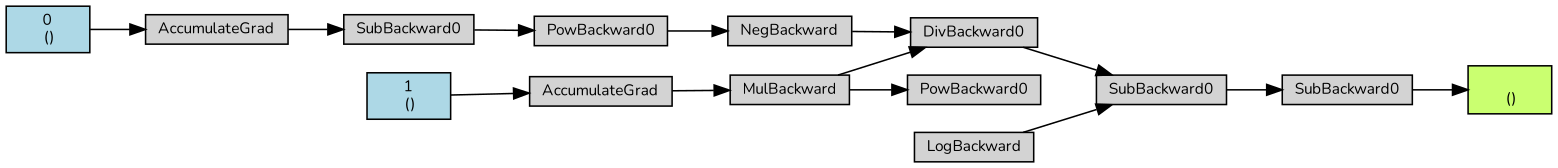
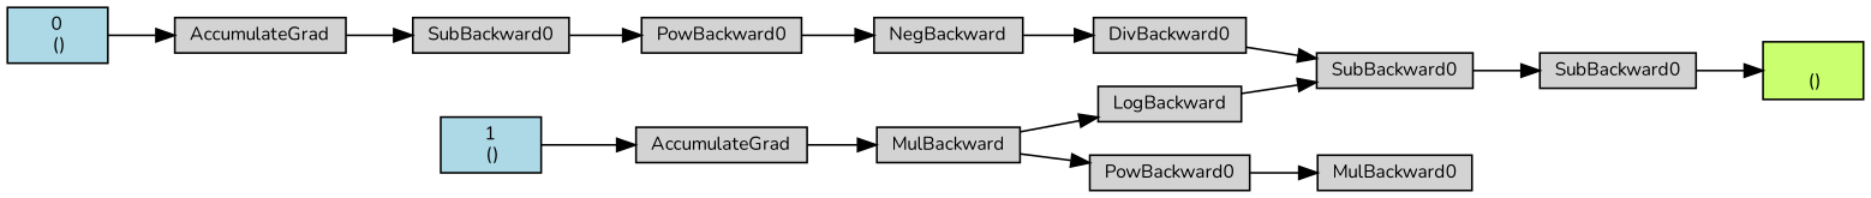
  digraph {
    fontname=Nunito
    rankdir=LR
    node [align=left fontname=Nunito fontsize=10 ranksep=0.1 shape=box style=filled]
    edge [fontname=Nunito]
    n1 [fillcolor=darkolivegreen1 height=0.2 label="\n ()"]
    n2 [height=0.2 label=SubBackward0]
    n3 [height=0.2 label=SubBackward0]
    n4 [height=0.2 label=DivBackward0]
    n5 [height=0.2 label=NegBackward]
    n6 [height=0.2 label=PowBackward0]
    n7 [height=0.2 label=SubBackward0]
    n8 [height=0.2 label=AccumulateGrad]
    n9 [fillcolor=lightblue height=0.2 label="0\n ()"]
+   n10 [height=0.2 label=MulBackward0]
    n11 [height=0.2 label=PowBackward0]
    n12 [height=0.2 label=MulBackward]
    n13 [height=0.2 label=LogBackward]
    n14 [height=0.2 label=AccumulateGrad]
    n15 [fillcolor=lightblue height=0.2 label="1\n ()"]
    n2 -> n1
    n3 -> n2
    n4 -> n3
    n5 -> n4
    n6 -> n5
    n7 -> n6
    n8 -> n7
    n9 -> n8
+   n11 -> n10
    n12 -> n11
-   n12 -> n4
+   n12 -> n13
    n13 -> n3
    n14 -> n12
    n15 -> n14
  }
